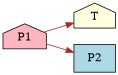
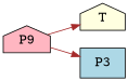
  digraph {
    rankdir=LR
    node [shape=house style=filled]
    edge [color=brown]
-   P1 [fillcolor=lightpink]
+   P1 [fillcolor=lightpink label=P9]
    T [fillcolor=lightyellow]
-   P2 [fillcolor=lightblue shape=box]
+   P2 [fillcolor=lightblue shape=box label=P3]
    P1 -> T
    P1 -> P2
  }
